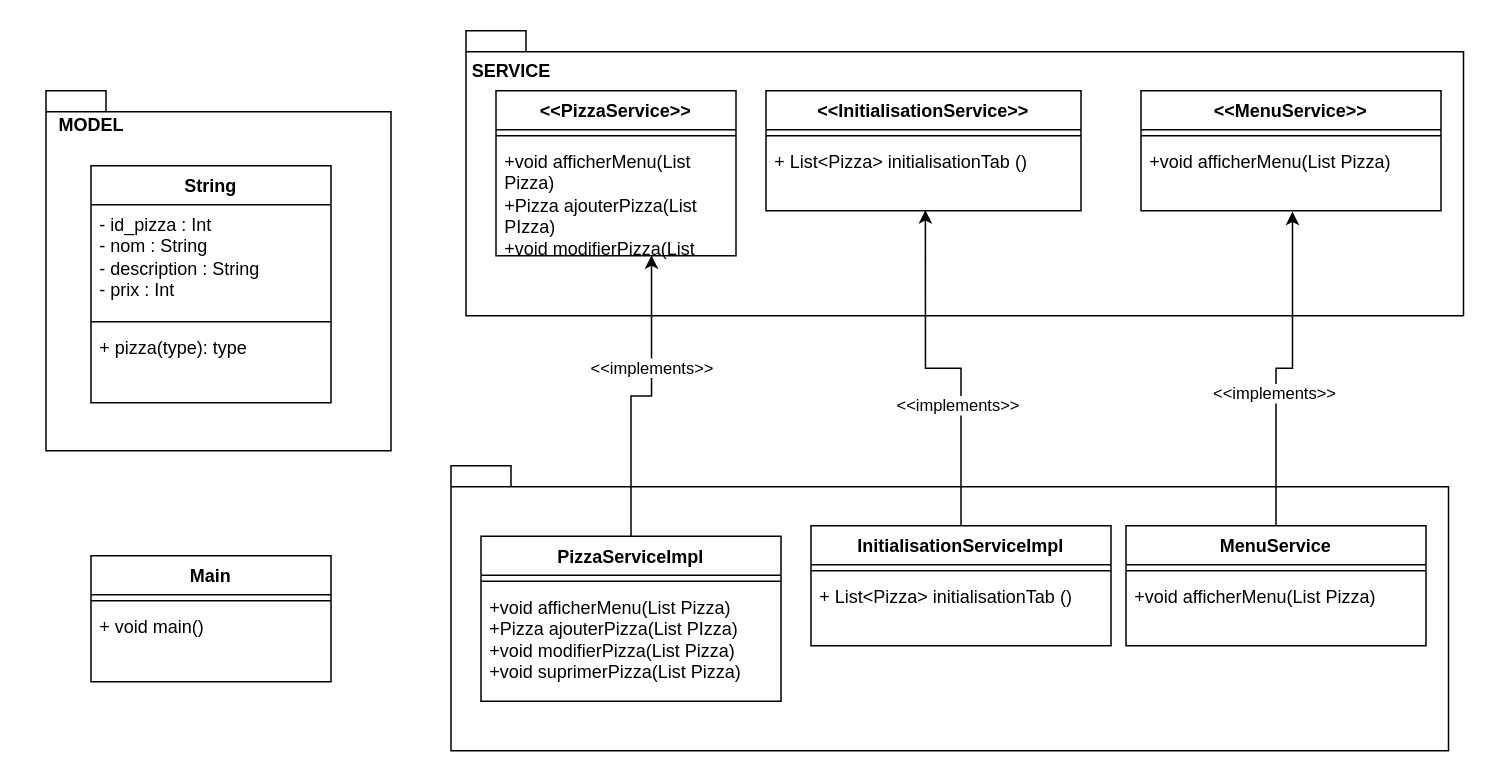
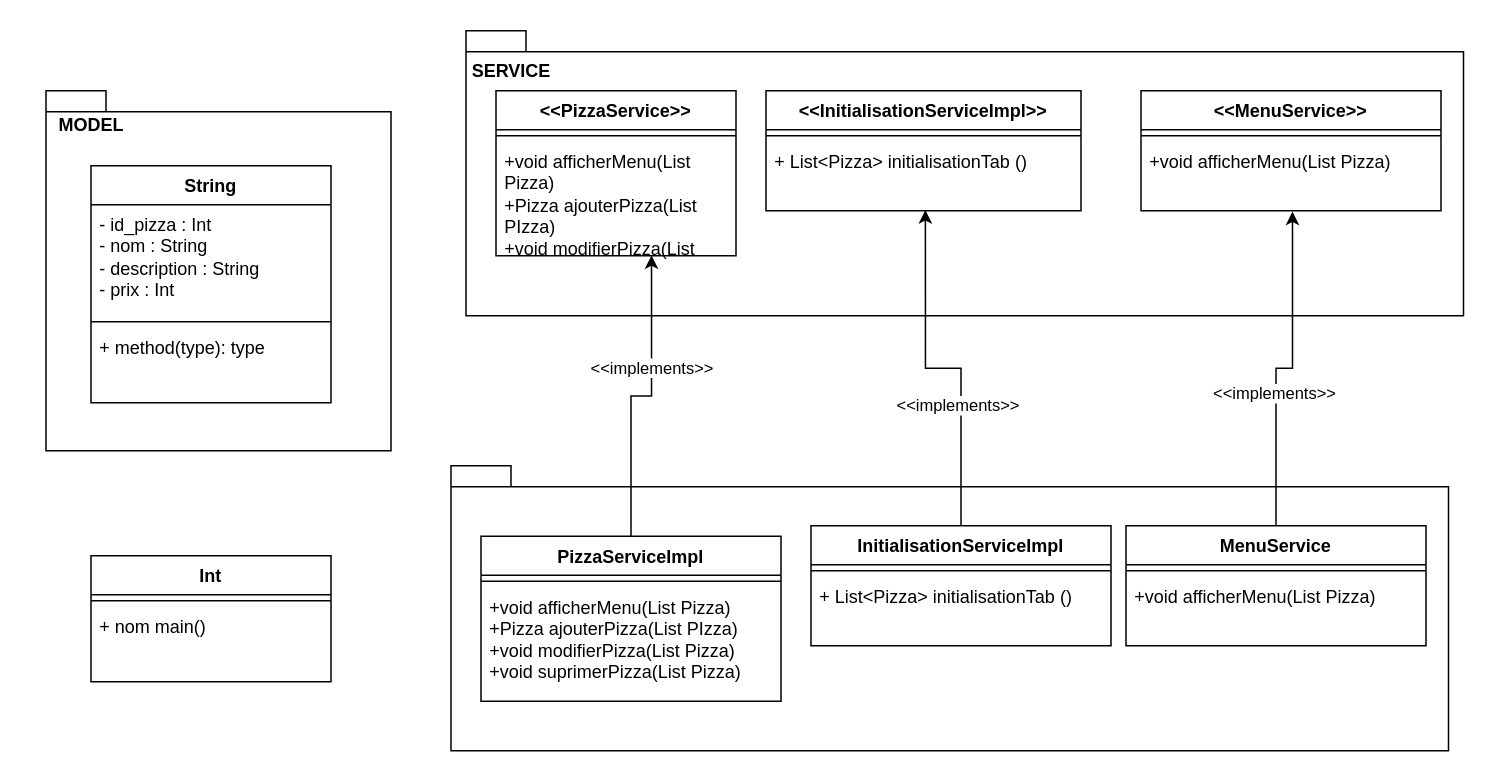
  <mxCell id="0" />
  <mxCell id="1" parent="0" />
  <mxCell id="2" value="" style="shape=folder;fontStyle=1;spacingTop=10;tabWidth=40;tabHeight=14;tabPosition=left;html=1;whiteSpace=wrap;" vertex="1" parent="1"><mxGeometry x="300" y="310" width="665" height="190" as="geometry" /></mxCell>
  <mxCell id="3" value="" style="shape=folder;fontStyle=1;spacingTop=10;tabWidth=40;tabHeight=14;tabPosition=left;html=1;whiteSpace=wrap;" vertex="1" parent="1"><mxGeometry x="310" y="20" width="665" height="190" as="geometry" /></mxCell>
  <mxCell id="4" value="" style="shape=folder;fontStyle=1;spacingTop=10;tabWidth=40;tabHeight=14;tabPosition=left;html=1;whiteSpace=wrap;" vertex="1" parent="1"><mxGeometry x="30" y="60" width="230" height="240" as="geometry" /></mxCell>
  <mxCell id="5" value="String" style="swimlane;fontStyle=1;align=center;verticalAlign=top;childLayout=stackLayout;horizontal=1;startSize=26;horizontalStack=0;resizeParent=1;resizeParentMax=0;resizeLast=0;collapsible=1;marginBottom=0;whiteSpace=wrap;html=1;" vertex="1" parent="1"><mxGeometry x="60" y="110" width="160" height="158" as="geometry" /></mxCell>
  <mxCell id="6" value="- id_pizza : Int&lt;br&gt;- nom : String&lt;br&gt;- description : String&lt;br&gt;- prix : Int&amp;nbsp;" style="text;strokeColor=none;fillColor=none;align=left;verticalAlign=top;spacingLeft=4;spacingRight=4;overflow=hidden;rotatable=0;points=[[0,0.5],[1,0.5]];portConstraint=eastwest;whiteSpace=wrap;html=1;" vertex="1" parent="5"><mxGeometry y="26" width="160" height="74" as="geometry" /></mxCell>
  <mxCell id="7" value="" style="line;strokeWidth=1;fillColor=none;align=left;verticalAlign=middle;spacingTop=-1;spacingLeft=3;spacingRight=3;rotatable=0;labelPosition=right;points=[];portConstraint=eastwest;strokeColor=inherit;" vertex="1" parent="5"><mxGeometry y="100" width="160" height="8" as="geometry" /></mxCell>
- <mxCell id="8" value="+ pizza(type): type" style="text;strokeColor=none;fillColor=none;align=left;verticalAlign=top;spacingLeft=4;spacingRight=4;overflow=hidden;rotatable=0;points=[[0,0.5],[1,0.5]];portConstraint=eastwest;whiteSpace=wrap;html=1;" vertex="1" parent="5"><mxGeometry y="108" width="160" height="50" as="geometry" /></mxCell>
+ <mxCell id="8" value="+ method(type): type" style="text;strokeColor=none;fillColor=none;align=left;verticalAlign=top;spacingLeft=4;spacingRight=4;overflow=hidden;rotatable=0;points=[[0,0.5],[1,0.5]];portConstraint=eastwest;whiteSpace=wrap;html=1;" vertex="1" parent="5"><mxGeometry y="108" width="160" height="50" as="geometry" /></mxCell>
  <mxCell id="9" value="&amp;lt;&amp;lt;PizzaService&amp;gt;&amp;gt;" style="swimlane;fontStyle=1;align=center;verticalAlign=top;childLayout=stackLayout;horizontal=1;startSize=26;horizontalStack=0;resizeParent=1;resizeParentMax=0;resizeLast=0;collapsible=1;marginBottom=0;whiteSpace=wrap;html=1;" vertex="1" parent="1"><mxGeometry x="330" y="60" width="160" height="110" as="geometry" /></mxCell>
  <mxCell id="10" value="" style="line;strokeWidth=1;fillColor=none;align=left;verticalAlign=middle;spacingTop=-1;spacingLeft=3;spacingRight=3;rotatable=0;labelPosition=right;points=[];portConstraint=eastwest;strokeColor=inherit;" vertex="1" parent="9"><mxGeometry y="26" width="160" height="8" as="geometry" /></mxCell>
  <mxCell id="11" value="+void afficherMenu(List Pizza)&lt;br&gt;+Pizza ajouterPizza(List PIzza)&lt;br&gt;+void modifierPizza(List Pizza)&lt;br&gt;+void suprimerPizza(List Pizza)" style="text;strokeColor=none;fillColor=none;align=left;verticalAlign=top;spacingLeft=4;spacingRight=4;overflow=hidden;rotatable=0;points=[[0,0.5],[1,0.5]];portConstraint=eastwest;whiteSpace=wrap;html=1;" vertex="1" parent="9"><mxGeometry y="34" width="160" height="76" as="geometry" /></mxCell>
- <mxCell id="12" value="&amp;lt;&amp;lt;InitialisationService&amp;gt;&amp;gt;" style="swimlane;fontStyle=1;align=center;verticalAlign=top;childLayout=stackLayout;horizontal=1;startSize=26;horizontalStack=0;resizeParent=1;resizeParentMax=0;resizeLast=0;collapsible=1;marginBottom=0;whiteSpace=wrap;html=1;" vertex="1" parent="1"><mxGeometry x="510" y="60" width="210" height="80" as="geometry" /></mxCell>
+ <mxCell id="12" value="&amp;lt;&amp;lt;InitialisationServiceImpl&amp;gt;&amp;gt;" style="swimlane;fontStyle=1;align=center;verticalAlign=top;childLayout=stackLayout;horizontal=1;startSize=26;horizontalStack=0;resizeParent=1;resizeParentMax=0;resizeLast=0;collapsible=1;marginBottom=0;whiteSpace=wrap;html=1;" vertex="1" parent="1"><mxGeometry x="510" y="60" width="210" height="80" as="geometry" /></mxCell>
  <mxCell id="13" value="" style="line;strokeWidth=1;fillColor=none;align=left;verticalAlign=middle;spacingTop=-1;spacingLeft=3;spacingRight=3;rotatable=0;labelPosition=right;points=[];portConstraint=eastwest;strokeColor=inherit;" vertex="1" parent="12"><mxGeometry y="26" width="210" height="8" as="geometry" /></mxCell>
  <mxCell id="14" value="+ List&amp;lt;Pizza&amp;gt; initialisationTab ()" style="text;strokeColor=none;fillColor=none;align=left;verticalAlign=top;spacingLeft=4;spacingRight=4;overflow=hidden;rotatable=0;points=[[0,0.5],[1,0.5]];portConstraint=eastwest;whiteSpace=wrap;html=1;" vertex="1" parent="12"><mxGeometry y="34" width="210" height="46" as="geometry" /></mxCell>
  <mxCell id="15" value="&amp;lt;&amp;lt;MenuService&amp;gt;&amp;gt;" style="swimlane;fontStyle=1;align=center;verticalAlign=top;childLayout=stackLayout;horizontal=1;startSize=26;horizontalStack=0;resizeParent=1;resizeParentMax=0;resizeLast=0;collapsible=1;marginBottom=0;whiteSpace=wrap;html=1;" vertex="1" parent="1"><mxGeometry x="760" y="60" width="200" height="80" as="geometry" /></mxCell>
  <mxCell id="16" value="" style="line;strokeWidth=1;fillColor=none;align=left;verticalAlign=middle;spacingTop=-1;spacingLeft=3;spacingRight=3;rotatable=0;labelPosition=right;points=[];portConstraint=eastwest;strokeColor=inherit;" vertex="1" parent="15"><mxGeometry y="26" width="200" height="8" as="geometry" /></mxCell>
  <mxCell id="17" value="+void afficherMenu(List Pizza)" style="text;strokeColor=none;fillColor=none;align=left;verticalAlign=top;spacingLeft=4;spacingRight=4;overflow=hidden;rotatable=0;points=[[0,0.5],[1,0.5]];portConstraint=eastwest;whiteSpace=wrap;html=1;" vertex="1" parent="15"><mxGeometry y="34" width="200" height="46" as="geometry" /></mxCell>
  <mxCell id="18" value="PizzaServiceImpl" style="swimlane;fontStyle=1;align=center;verticalAlign=top;childLayout=stackLayout;horizontal=1;startSize=26;horizontalStack=0;resizeParent=1;resizeParentMax=0;resizeLast=0;collapsible=1;marginBottom=0;whiteSpace=wrap;html=1;" vertex="1" parent="1"><mxGeometry x="320" y="357" width="200" height="110" as="geometry" /></mxCell>
  <mxCell id="19" value="" style="line;strokeWidth=1;fillColor=none;align=left;verticalAlign=middle;spacingTop=-1;spacingLeft=3;spacingRight=3;rotatable=0;labelPosition=right;points=[];portConstraint=eastwest;strokeColor=inherit;" vertex="1" parent="18"><mxGeometry y="26" width="200" height="8" as="geometry" /></mxCell>
  <mxCell id="20" value="+void afficherMenu(List Pizza)&lt;br&gt;+Pizza ajouterPizza(List PIzza)&lt;br&gt;+void modifierPizza(List Pizza)&lt;br&gt;+void suprimerPizza(List Pizza)" style="text;strokeColor=none;fillColor=none;align=left;verticalAlign=top;spacingLeft=4;spacingRight=4;overflow=hidden;rotatable=0;points=[[0,0.5],[1,0.5]];portConstraint=eastwest;whiteSpace=wrap;html=1;" vertex="1" parent="18"><mxGeometry y="34" width="200" height="76" as="geometry" /></mxCell>
  <mxCell id="21" value="InitialisationServiceImpl" style="swimlane;fontStyle=1;align=center;verticalAlign=top;childLayout=stackLayout;horizontal=1;startSize=26;horizontalStack=0;resizeParent=1;resizeParentMax=0;resizeLast=0;collapsible=1;marginBottom=0;whiteSpace=wrap;html=1;" vertex="1" parent="1"><mxGeometry x="540" y="350" width="200" height="80" as="geometry" /></mxCell>
  <mxCell id="22" value="" style="line;strokeWidth=1;fillColor=none;align=left;verticalAlign=middle;spacingTop=-1;spacingLeft=3;spacingRight=3;rotatable=0;labelPosition=right;points=[];portConstraint=eastwest;strokeColor=inherit;" vertex="1" parent="21"><mxGeometry y="26" width="200" height="8" as="geometry" /></mxCell>
  <mxCell id="23" value="+ List&amp;lt;Pizza&amp;gt; initialisationTab ()" style="text;strokeColor=none;fillColor=none;align=left;verticalAlign=top;spacingLeft=4;spacingRight=4;overflow=hidden;rotatable=0;points=[[0,0.5],[1,0.5]];portConstraint=eastwest;whiteSpace=wrap;html=1;" vertex="1" parent="21"><mxGeometry y="34" width="200" height="46" as="geometry" /></mxCell>
  <mxCell id="24" value="MenuService" style="swimlane;fontStyle=1;align=center;verticalAlign=top;childLayout=stackLayout;horizontal=1;startSize=26;horizontalStack=0;resizeParent=1;resizeParentMax=0;resizeLast=0;collapsible=1;marginBottom=0;whiteSpace=wrap;html=1;" vertex="1" parent="1"><mxGeometry x="750" y="350" width="200" height="80" as="geometry" /></mxCell>
  <mxCell id="25" value="" style="line;strokeWidth=1;fillColor=none;align=left;verticalAlign=middle;spacingTop=-1;spacingLeft=3;spacingRight=3;rotatable=0;labelPosition=right;points=[];portConstraint=eastwest;strokeColor=inherit;" vertex="1" parent="24"><mxGeometry y="26" width="200" height="8" as="geometry" /></mxCell>
  <mxCell id="26" value="+void afficherMenu(List Pizza)" style="text;strokeColor=none;fillColor=none;align=left;verticalAlign=top;spacingLeft=4;spacingRight=4;overflow=hidden;rotatable=0;points=[[0,0.5],[1,0.5]];portConstraint=eastwest;whiteSpace=wrap;html=1;" vertex="1" parent="24"><mxGeometry y="34" width="200" height="46" as="geometry" /></mxCell>
- <mxCell id="27" value="Main" style="swimlane;fontStyle=1;align=center;verticalAlign=top;childLayout=stackLayout;horizontal=1;startSize=26;horizontalStack=0;resizeParent=1;resizeParentMax=0;resizeLast=0;collapsible=1;marginBottom=0;whiteSpace=wrap;html=1;" vertex="1" parent="1"><mxGeometry x="60" y="370" width="160" height="84" as="geometry" /></mxCell>
+ <mxCell id="27" value="Int" style="swimlane;fontStyle=1;align=center;verticalAlign=top;childLayout=stackLayout;horizontal=1;startSize=26;horizontalStack=0;resizeParent=1;resizeParentMax=0;resizeLast=0;collapsible=1;marginBottom=0;whiteSpace=wrap;html=1;" vertex="1" parent="1"><mxGeometry x="60" y="370" width="160" height="84" as="geometry" /></mxCell>
  <mxCell id="28" value="" style="line;strokeWidth=1;fillColor=none;align=left;verticalAlign=middle;spacingTop=-1;spacingLeft=3;spacingRight=3;rotatable=0;labelPosition=right;points=[];portConstraint=eastwest;strokeColor=inherit;" vertex="1" parent="27"><mxGeometry y="26" width="160" height="8" as="geometry" /></mxCell>
- <mxCell id="29" value="+ void main()" style="text;strokeColor=none;fillColor=none;align=left;verticalAlign=top;spacingLeft=4;spacingRight=4;overflow=hidden;rotatable=0;points=[[0,0.5],[1,0.5]];portConstraint=eastwest;whiteSpace=wrap;html=1;" vertex="1" parent="27"><mxGeometry y="34" width="160" height="50" as="geometry" /></mxCell>
+ <mxCell id="29" value="+ nom main()" style="text;strokeColor=none;fillColor=none;align=left;verticalAlign=top;spacingLeft=4;spacingRight=4;overflow=hidden;rotatable=0;points=[[0,0.5],[1,0.5]];portConstraint=eastwest;whiteSpace=wrap;html=1;" vertex="1" parent="27"><mxGeometry y="34" width="160" height="50" as="geometry" /></mxCell>
  <mxCell id="30" value="MODEL" style="text;align=center;fontStyle=1;verticalAlign=middle;spacingLeft=3;spacingRight=3;strokeColor=none;rotatable=0;points=[[0,0.5],[1,0.5]];portConstraint=eastwest;html=1;" vertex="1" parent="1"><mxGeometry y="70" width="80" height="26" as="geometry" x="20" /></mxCell>
  <mxCell id="31" value="SERVICE" style="text;align=center;fontStyle=1;verticalAlign=middle;spacingLeft=3;spacingRight=3;strokeColor=none;rotatable=0;points=[[0,0.5],[1,0.5]];portConstraint=eastwest;html=1;" vertex="1" parent="1"><mxGeometry x="300" y="34" width="80" height="26" as="geometry" /></mxCell>
  <mxCell id="32" style="edgeStyle=orthogonalEdgeStyle;rounded=0;orthogonalLoop=1;jettySize=auto;html=1;exitX=0.5;exitY=0;exitDx=0;exitDy=0;entryX=0.648;entryY=0.996;entryDx=0;entryDy=0;entryPerimeter=0;" edge="1" parent="1" source="18" target="11"><mxGeometry relative="1" as="geometry" /></mxCell>
  <mxCell id="33" value="&amp;lt;&amp;lt;implements&amp;gt;&amp;gt;" style="edgeLabel;html=1;align=center;verticalAlign=middle;resizable=0;points=[];" vertex="1" connectable="0" parent="32"><mxGeometry x="0.258" relative="1" as="geometry"><mxPoint as="offset" /></mxGeometry></mxCell>
  <mxCell id="34" style="edgeStyle=orthogonalEdgeStyle;rounded=0;orthogonalLoop=1;jettySize=auto;html=1;exitX=0.5;exitY=0;exitDx=0;exitDy=0;entryX=0.506;entryY=0.991;entryDx=0;entryDy=0;entryPerimeter=0;" edge="1" parent="1" source="21" target="14"><mxGeometry relative="1" as="geometry" /></mxCell>
  <mxCell id="35" value="&amp;lt;&amp;lt;implements&amp;gt;&amp;gt;" style="edgeLabel;html=1;align=center;verticalAlign=middle;resizable=0;points=[];" vertex="1" connectable="0" parent="34"><mxGeometry x="-0.308" y="3" relative="1" as="geometry"><mxPoint as="offset" /></mxGeometry></mxCell>
  <mxCell id="36" style="edgeStyle=orthogonalEdgeStyle;rounded=0;orthogonalLoop=1;jettySize=auto;html=1;exitX=0.5;exitY=0;exitDx=0;exitDy=0;entryX=0.505;entryY=1.012;entryDx=0;entryDy=0;entryPerimeter=0;" edge="1" parent="1" source="24" target="17"><mxGeometry relative="1" as="geometry" /></mxCell>
  <mxCell id="37" value="&amp;lt;&amp;lt;implements&amp;gt;&amp;gt;" style="edgeLabel;html=1;align=center;verticalAlign=middle;resizable=0;points=[];" vertex="1" connectable="0" parent="36"><mxGeometry x="-0.191" y="2" relative="1" as="geometry"><mxPoint as="offset" /></mxGeometry></mxCell>
